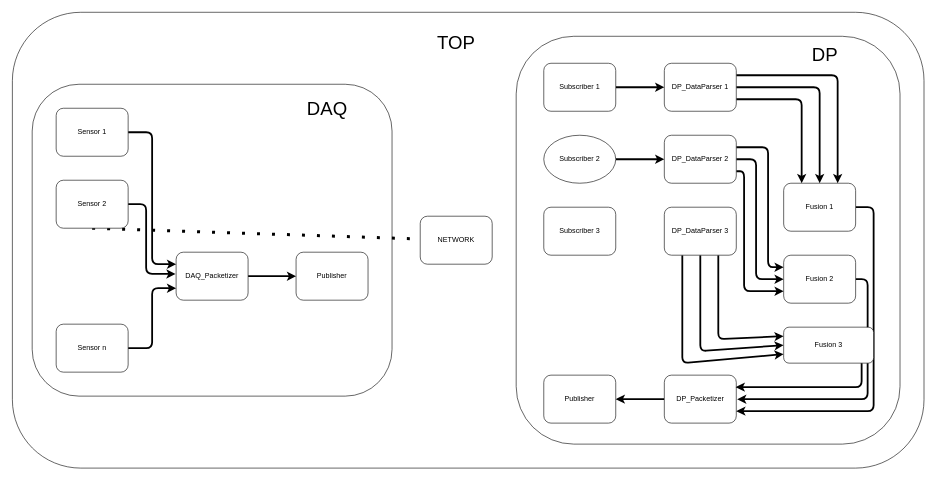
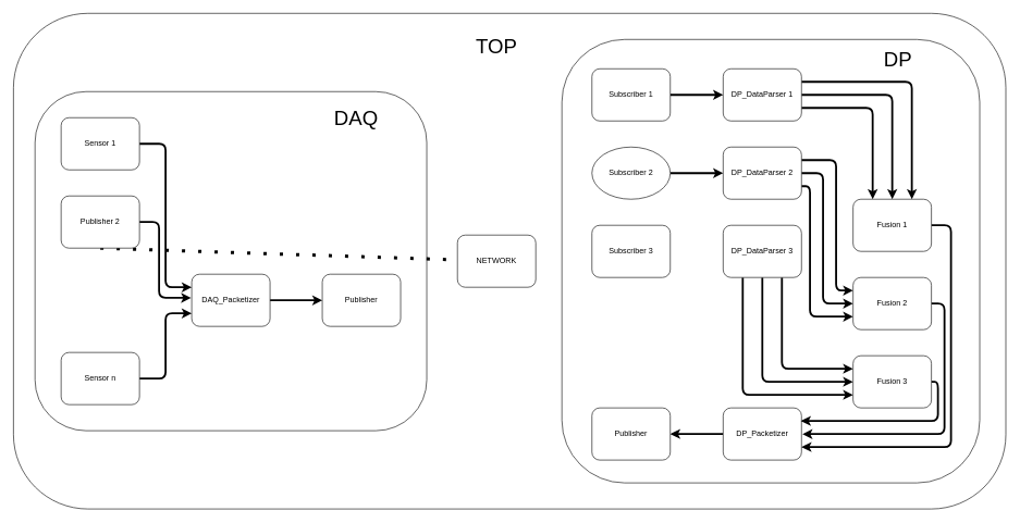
  <mxCell id="0" />
  <mxCell id="1" parent="0" />
  <mxCell id="2" value="" style="rounded=1;whiteSpace=wrap;html=1;strokeWidth=1;" vertex="1" parent="1"><mxGeometry x="20" y="20" width="1520" height="760" as="geometry" /></mxCell>
  <mxCell id="3" value="" style="rounded=1;whiteSpace=wrap;html=1;strokeWidth=1;" vertex="1" parent="1"><mxGeometry x="860" y="60" width="640" height="680" as="geometry" /></mxCell>
  <mxCell id="4" value="" style="rounded=1;whiteSpace=wrap;html=1;strokeWidth=1;" vertex="1" parent="1"><mxGeometry x="53" y="140" width="600" height="520" as="geometry" /></mxCell>
  <mxCell id="5" style="edgeStyle=none;html=1;strokeWidth=3;exitX=1;exitY=0.5;exitDx=0;exitDy=0;entryX=0;entryY=0.25;entryDx=0;entryDy=0;" edge="1" parent="1" source="6" target="13"><mxGeometry relative="1" as="geometry"><mxPoint x="293" y="430" as="targetPoint" /><Array as="points"><mxPoint x="253" y="220" /><mxPoint x="253" y="440" /></Array></mxGeometry></mxCell>
  <mxCell id="6" value="Sensor 1" style="rounded=1;whiteSpace=wrap;html=1;" vertex="1" parent="1"><mxGeometry x="93" y="180" width="120" height="80" as="geometry" /></mxCell>
  <mxCell id="7" style="edgeStyle=none;html=1;exitX=1;exitY=0.5;exitDx=0;exitDy=0;entryX=-0.008;entryY=0.454;entryDx=0;entryDy=0;entryPerimeter=0;strokeWidth=3;" edge="1" parent="1" source="9" target="13"><mxGeometry relative="1" as="geometry"><Array as="points"><mxPoint x="243" y="340" /><mxPoint x="243" y="456" /></Array></mxGeometry></mxCell>
  <mxCell id="8" style="edgeStyle=none;html=1;exitX=0.5;exitY=1;exitDx=0;exitDy=0;strokeWidth=5;dashed=1;endArrow=none;endFill=0;dashPattern=1 4;" edge="1" parent="1" source="9" target="41"><mxGeometry relative="1" as="geometry" /></mxCell>
- <mxCell id="9" value="Sensor 2" style="rounded=1;whiteSpace=wrap;html=1;strokeWidth=1;" vertex="1" parent="1"><mxGeometry x="93" y="300" width="120" height="80" as="geometry" /></mxCell>
+ <mxCell id="9" value="Publisher 2" style="rounded=1;whiteSpace=wrap;html=1;strokeWidth=1;" vertex="1" parent="1"><mxGeometry x="93" y="300" width="120" height="80" as="geometry" /></mxCell>
  <mxCell id="10" style="edgeStyle=none;html=1;exitX=1;exitY=0.5;exitDx=0;exitDy=0;entryX=0;entryY=0.75;entryDx=0;entryDy=0;strokeWidth=3;" edge="1" parent="1" source="11" target="13"><mxGeometry relative="1" as="geometry"><Array as="points"><mxPoint x="253" y="580" /><mxPoint x="253" y="480" /></Array></mxGeometry></mxCell>
  <mxCell id="11" value="Sensor n" style="rounded=1;whiteSpace=wrap;html=1;" vertex="1" parent="1"><mxGeometry x="93" y="540" width="120" height="80" as="geometry" /></mxCell>
  <mxCell id="12" value="" style="edgeStyle=none;html=1;strokeWidth=3;" edge="1" parent="1" source="13" target="14"><mxGeometry relative="1" as="geometry" /></mxCell>
  <mxCell id="13" value="DAQ_Packetizer" style="rounded=1;whiteSpace=wrap;html=1;" vertex="1" parent="1"><mxGeometry x="293" y="420" width="120" height="80" as="geometry" /></mxCell>
  <mxCell id="14" value="Publisher" style="rounded=1;whiteSpace=wrap;html=1;" vertex="1" parent="1"><mxGeometry x="493" y="420" width="120" height="80" as="geometry" /></mxCell>
  <mxCell id="15" value="" style="edgeStyle=none;html=1;strokeWidth=3;" edge="1" parent="1" source="16" target="23"><mxGeometry relative="1" as="geometry" /></mxCell>
  <mxCell id="16" value="Subscriber 1" style="rounded=1;whiteSpace=wrap;html=1;strokeWidth=1;" vertex="1" parent="1"><mxGeometry x="906" y="105" width="120" height="80" as="geometry" /></mxCell>
  <mxCell id="17" value="" style="edgeStyle=none;html=1;strokeWidth=3;" edge="1" parent="1" source="18" target="27"><mxGeometry relative="1" as="geometry" /></mxCell>
  <mxCell id="18" value="Subscriber 2" style="ellipse;whiteSpace=wrap;html=1;strokeWidth=1;" vertex="1" parent="1"><mxGeometry x="906" y="225" width="120" height="80" as="geometry" /></mxCell>
  <mxCell id="19" value="Subscriber 3" style="rounded=1;whiteSpace=wrap;html=1;strokeWidth=1;" vertex="1" parent="1"><mxGeometry x="906" y="345" width="120" height="80" as="geometry" /></mxCell>
  <mxCell id="20" style="edgeStyle=none;html=1;exitX=1;exitY=0.5;exitDx=0;exitDy=0;entryX=0.5;entryY=0;entryDx=0;entryDy=0;strokeWidth=3;" edge="1" parent="1" source="23" target="36"><mxGeometry relative="1" as="geometry"><Array as="points"><mxPoint x="1366" y="145" /></Array></mxGeometry></mxCell>
  <mxCell id="21" style="edgeStyle=none;html=1;exitX=1;exitY=0.75;exitDx=0;exitDy=0;strokeWidth=3;entryX=0.25;entryY=0;entryDx=0;entryDy=0;" edge="1" parent="1" source="23" target="36"><mxGeometry relative="1" as="geometry"><Array as="points"><mxPoint x="1336" y="165" /></Array></mxGeometry></mxCell>
  <mxCell id="22" style="edgeStyle=none;html=1;exitX=1;exitY=0.25;exitDx=0;exitDy=0;entryX=0.75;entryY=0;entryDx=0;entryDy=0;strokeWidth=3;" edge="1" parent="1" source="23" target="36"><mxGeometry relative="1" as="geometry"><Array as="points"><mxPoint x="1396" y="125" /></Array></mxGeometry></mxCell>
  <mxCell id="23" value="DP_DataParser 1" style="rounded=1;whiteSpace=wrap;html=1;strokeWidth=1;" vertex="1" parent="1"><mxGeometry x="1107" y="105" width="120" height="80" as="geometry" /></mxCell>
  <mxCell id="24" style="edgeStyle=none;html=1;exitX=1;exitY=0.5;exitDx=0;exitDy=0;entryX=0;entryY=0.5;entryDx=0;entryDy=0;strokeWidth=3;" edge="1" parent="1" source="27" target="38"><mxGeometry relative="1" as="geometry"><Array as="points"><mxPoint x="1260" y="265" /><mxPoint x="1260" y="465" /></Array></mxGeometry></mxCell>
  <mxCell id="25" style="edgeStyle=none;html=1;exitX=1;exitY=0.25;exitDx=0;exitDy=0;entryX=0;entryY=0.25;entryDx=0;entryDy=0;strokeWidth=3;" edge="1" parent="1" source="27" target="38"><mxGeometry relative="1" as="geometry"><Array as="points"><mxPoint x="1280" y="245" /><mxPoint x="1280" y="445" /></Array></mxGeometry></mxCell>
  <mxCell id="26" style="edgeStyle=none;html=1;exitX=1;exitY=0.75;exitDx=0;exitDy=0;entryX=0;entryY=0.75;entryDx=0;entryDy=0;strokeWidth=3;" edge="1" parent="1" source="27" target="38"><mxGeometry relative="1" as="geometry"><Array as="points"><mxPoint x="1240" y="285" /><mxPoint x="1240" y="485" /></Array></mxGeometry></mxCell>
  <mxCell id="27" value="DP_DataParser 2" style="rounded=1;whiteSpace=wrap;html=1;strokeWidth=1;" vertex="1" parent="1"><mxGeometry x="1107" y="225" width="120" height="80" as="geometry" /></mxCell>
  <mxCell id="28" style="edgeStyle=none;html=1;exitX=0.75;exitY=1;exitDx=0;exitDy=0;entryX=0;entryY=0.25;entryDx=0;entryDy=0;strokeWidth=3;" edge="1" parent="1" source="31" target="40"><mxGeometry relative="1" as="geometry"><Array as="points"><mxPoint x="1197" y="565" /></Array></mxGeometry></mxCell>
  <mxCell id="29" style="edgeStyle=none;html=1;exitX=0.5;exitY=1;exitDx=0;exitDy=0;entryX=0;entryY=0.5;entryDx=0;entryDy=0;strokeWidth=3;" edge="1" parent="1" source="31" target="40"><mxGeometry relative="1" as="geometry"><Array as="points"><mxPoint x="1167" y="585" /></Array></mxGeometry></mxCell>
  <mxCell id="30" style="edgeStyle=none;html=1;exitX=0.25;exitY=1;exitDx=0;exitDy=0;entryX=0;entryY=0.75;entryDx=0;entryDy=0;strokeWidth=3;" edge="1" parent="1" source="31" target="40"><mxGeometry relative="1" as="geometry"><Array as="points"><mxPoint x="1137" y="605" /></Array></mxGeometry></mxCell>
  <mxCell id="31" value="DP_DataParser 3" style="rounded=1;whiteSpace=wrap;html=1;strokeWidth=1;" vertex="1" parent="1"><mxGeometry x="1107" y="345" width="120" height="80" as="geometry" /></mxCell>
  <mxCell id="32" value="Publisher" style="rounded=1;whiteSpace=wrap;html=1;strokeWidth=1;" vertex="1" parent="1"><mxGeometry x="906" y="625" width="120" height="80" as="geometry" /></mxCell>
  <mxCell id="33" value="" style="edgeStyle=none;html=1;strokeWidth=3;" edge="1" parent="1" source="34" target="32"><mxGeometry relative="1" as="geometry" /></mxCell>
  <mxCell id="34" value="DP_Packetizer" style="rounded=1;whiteSpace=wrap;html=1;strokeWidth=1;" vertex="1" parent="1"><mxGeometry x="1107" y="625" width="120" height="80" as="geometry" /></mxCell>
  <mxCell id="35" style="edgeStyle=none;html=1;exitX=1;exitY=0.5;exitDx=0;exitDy=0;entryX=1;entryY=0.75;entryDx=0;entryDy=0;strokeWidth=3;" edge="1" parent="1" source="36" target="34"><mxGeometry relative="1" as="geometry"><Array as="points"><mxPoint x="1456" y="345" /><mxPoint x="1456" y="685" /></Array></mxGeometry></mxCell>
  <mxCell id="36" value="Fusion 1" style="rounded=1;whiteSpace=wrap;html=1;strokeWidth=1;" vertex="1" parent="1"><mxGeometry x="1306" y="305" width="120" height="80" as="geometry" /></mxCell>
  <mxCell id="37" style="edgeStyle=none;html=1;exitX=1;exitY=0.5;exitDx=0;exitDy=0;entryX=1.012;entryY=0.502;entryDx=0;entryDy=0;entryPerimeter=0;strokeWidth=3;" edge="1" parent="1" source="38" target="34"><mxGeometry relative="1" as="geometry"><Array as="points"><mxPoint x="1446" y="465" /><mxPoint x="1446" y="665" /></Array></mxGeometry></mxCell>
  <mxCell id="38" value="Fusion 2" style="rounded=1;whiteSpace=wrap;html=1;strokeWidth=1;" vertex="1" parent="1"><mxGeometry x="1306" y="425" width="120" height="80" as="geometry" /></mxCell>
  <mxCell id="39" style="edgeStyle=none;html=1;exitX=1;exitY=0.5;exitDx=0;exitDy=0;strokeWidth=3;" edge="1" parent="1" source="40"><mxGeometry relative="1" as="geometry"><mxPoint x="1226" y="645" as="targetPoint" /><Array as="points"><mxPoint x="1436" y="585" /><mxPoint x="1436" y="645" /></Array></mxGeometry></mxCell>
- <mxCell id="40" value="Fusion 3" style="rounded=1;whiteSpace=wrap;html=1;strokeWidth=1;" vertex="1" parent="1"><mxGeometry x="1306" y="545" width="150" height="60" as="geometry" /></mxCell>
+ <mxCell id="40" value="Fusion 3" style="rounded=1;whiteSpace=wrap;html=1;strokeWidth=1;" vertex="1" parent="1"><mxGeometry x="1306" y="545" width="120" height="80" as="geometry" /></mxCell>
  <mxCell id="41" value="NETWORK" style="rounded=1;whiteSpace=wrap;html=1;strokeWidth=1;" vertex="1" parent="1"><mxGeometry x="700" y="360" width="120" height="80" as="geometry" /></mxCell>
  <mxCell id="42" value="TOP" style="text;html=1;strokeColor=none;fillColor=none;align=center;verticalAlign=middle;whiteSpace=wrap;rounded=0;fontSize=31;" vertex="1" parent="1"><mxGeometry x="665" y="30" width="190" height="80" as="geometry" /></mxCell>
  <mxCell id="43" value="DAQ" style="text;html=1;strokeColor=none;fillColor=none;align=center;verticalAlign=middle;whiteSpace=wrap;rounded=0;fontSize=31;" vertex="1" parent="1"><mxGeometry x="450" y="140" width="190" height="80" as="geometry" /></mxCell>
  <mxCell id="44" value="DP" style="text;html=1;strokeColor=none;fillColor=none;align=center;verticalAlign=middle;whiteSpace=wrap;rounded=0;fontSize=31;" vertex="1" parent="1"><mxGeometry x="1280" y="50" width="190" height="80" as="geometry" /></mxCell>
